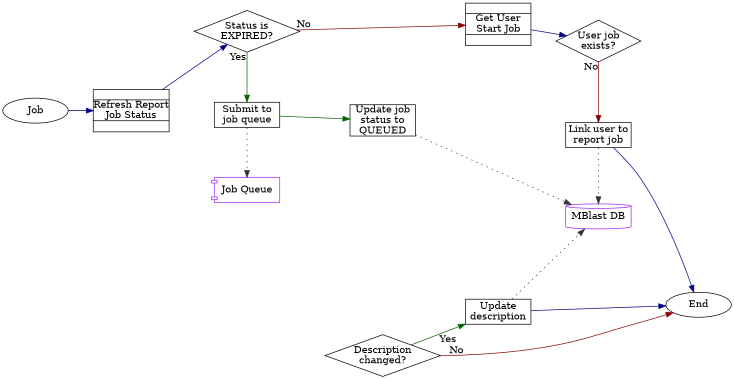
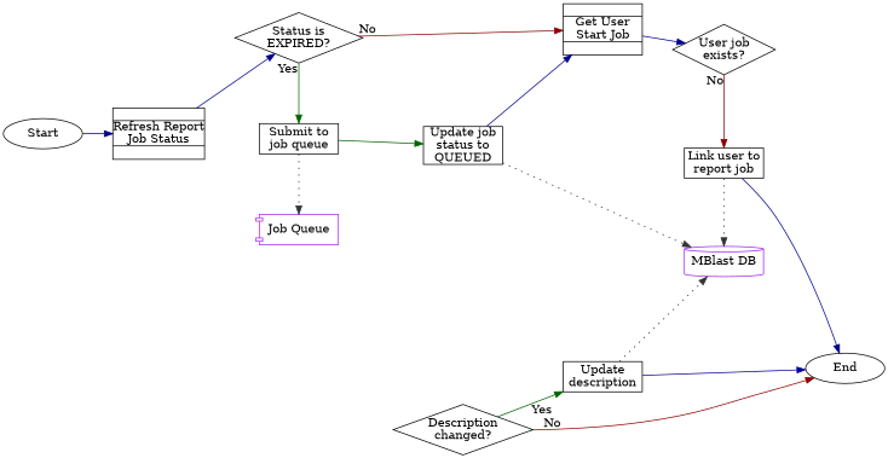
  digraph {
    nodesep=1
    rankdir=LR
    node [margin=0 shape=rect]
    edge [color=darkblue]
-   Start [shape=oval width=1.3 label=Job]
+   Start [shape=oval width=1.3]
    End [shape=oval width=1.3]
    n3 [color=purple label="MBlast DB" shape=cylinder width=1.3]
    n4 [color=purple label="Job Queue" shape=component width=1.3]
    n5 [label="Status is\nEXPIRED?" shape=diamond width=1.3]
    n6 [label="Submit to\njob queue" width=1.3]
    n7 [label="User job\nexists?" shape=diamond width=1.3]
    n8 [label="Link user to\nreport job" width=1.3]
    n9 [label="|Refresh Report\nJob Status|" shape=record width=1.3]
    n10 [label="Update job\nstatus to\nQUEUED" width=1.3]
    n11 [label="|Get User\nStart Job|" shape=record width=1.3]
    n12 [label="Description\nchanged?" shape=diamond width=1.3]
    n13 [label="Update\ndescription" width=1.3]
    subgraph sub_1 {
      Start
      End
    }
    subgraph sub_2 {
      n3
      n4
    }
    subgraph sub_3 {
      rank=same
      n4
      n5
      n6
    }
    subgraph sub_4 {
      rank=same
      n3
      n7
      n8
    }
    subgraph sub_5 {
      n4
      n8
      n9
      n10
    }
    Start -> n9
    n5 -> n6 [color=darkgreen taillabel=Yes]
    n5 -> n11 [color=darkred taillabel=No]
    n6 -> n4 [color="#333333" style=dotted]
    n6 -> n10 [color=darkgreen]
    n7 -> n8 [color=darkred taillabel=No]
    n8 -> End
    n8 -> n3 [color="#333333" style=dotted]
    n9 -> n4 [style=invis]
    n9 -> n5
    n10 -> n3 [color="#333333" style=dotted]
    n10 -> n8 [style=invis]
+   n10 -> n11
    n11 -> n7
    n12 -> End [color=darkred taillabel="   No\r"]
    n12 -> n13 [color=darkgreen taillabel="         Yes"]
    n13 -> End
    n13 -> n3 [color="#333333" style=dotted]
  }
